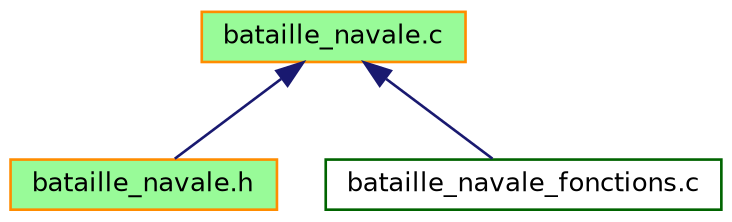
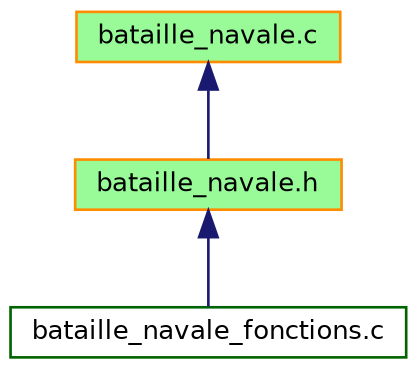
  digraph {
    node [color=darkorange fillcolor=palegreen fontname=Helvetica fontsize=10 shape=record style=filled]
    edge [color=midnightblue dir=back fontname=Helvetica fontsize=10 labelfontname=Helvetica labelfontsize=10 style=solid]
    n1 [fontcolor=black height=0.2 label="bataille_navale.h" width=0.4]
    n2 [color=darkgreen fillcolor=white height=0.2 label="bataille_navale_fonctions.c" width=0.4]
    n3 [height=0.2 label="bataille_navale.c" width=0.4]
-   n3 -> n2
+   n1 -> n2
    n3 -> n1
  }
